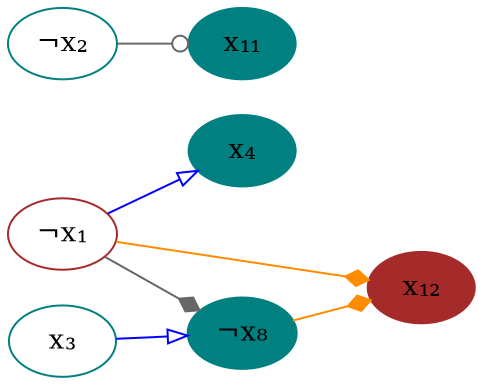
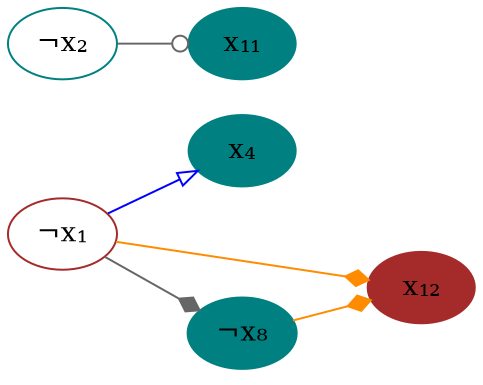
  digraph {
    rankdir=LR
    splines=true
    node [color=teal style=filled]
    edge [color=blue arrowhead=diamond]
    n1 [label="¬x₁" color=brown style=""]
    n2 [label="¬x₂" style=""]
-   "x₃" [style=""]
    "x₄"
    n5 [label="¬x₈"]
    "x₁₂" [color=brown]
    "x₁₁"
    subgraph sub_1 {
      rank=same
      n1
      n2
-     "x₃"
    }
    n1 -> "x₄" [arrowhead=onormal]
    n1 -> n5 [color=gray40]
    n1 -> "x₁₂" [color=darkorange]
    n2 -> "x₁₁" [color=gray40 arrowhead=odot]
-   "x₃" -> n5 [arrowhead=onormal]
    n5 -> "x₁₂" [color=darkorange]
  }
